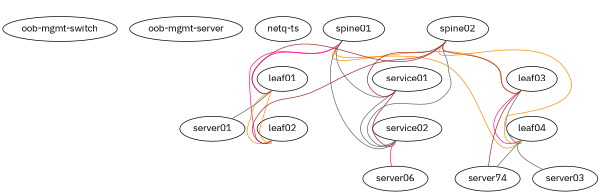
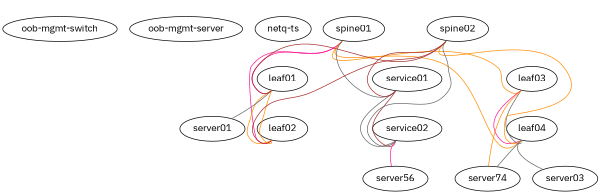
  graph {
    fontname="IBM Plex Sans"
    node [fontname="IBM Plex Sans" function=host version="3.7.9"]
    edge [color=gray40 fontname="IBM Plex Sans" headport=swp53 tailport=swp2]
    "oob-mgmt-switch" [function="oob-switch" mgmt_ip="192.168.200.2" version=""]
    "oob-mgmt-server" [function="oob-server" mgmt_ip="192.168.200.1" version=""]
    "netq-ts" [cpu=4 memory=8192 mgmt_ip="192.168.200.250" os="cumulus/tscloud" ztp="./ztp/netq-cloud-ztp.sh" version=""]
    spine01 [function=spine]
    leaf01 [function=leaf]
    leaf02 [function=leaf]
    leaf03 [function=leaf]
    leaf04 [function=leaf]
    service01 [function=exit]
    service02 [function=exit]
    server01 [os="generic/ubuntu1804" version=""]
    n12 [label=server74 os="generic/ubuntu1804" version=""]
    server03 [os="generic/ubuntu1804" version=""]
-   server06 [os="generic/ubuntu1804" version=""]
+   server06 [os="generic/ubuntu1804" label=server56 version=""]
    spine02 [function=spine]
    spine01 -- leaf01 [color=deeppink tailport=swp1]
    spine01 -- leaf02 [color=deeppink]
    spine01 -- leaf03 [color=darkorange tailport=swp17]
    spine01 -- leaf04 [color=darkorange tailport=swp18]
    spine01 -- service01 [headport=swp31 tailport=swp63]
-   spine01 -- service02 [headport=swp31 tailport=swp64]
    leaf01 -- leaf02 [color=darkorange headport=swp49 tailport=swp49]
    leaf01 -- leaf02 [color=darkorange headport=swp52 tailport=swp52]
    leaf01 -- server01 [headport=eth1 tailport=swp1]
    leaf03 -- leaf04 [color=deeppink headport=swp49 tailport=swp49]
    leaf03 -- leaf04 [headport=swp52 tailport=swp52]
-   leaf03 -- n12 [color=brown headport=eth1]
+   leaf03 -- n12 [color=darkorange headport=eth1]
    leaf04 -- n12 [headport=eth2]
    leaf04 -- server03 [headport=eth2 tailport=swp1]
    service01 -- service02 [headport=swp20 tailport=swp20]
    service01 -- service02 [color=brown headport=swp21 tailport=swp21]
    service02 -- server06 [color=deeppink headport=eth2]
    spine02 -- leaf01 [color=brown headport=swp54 tailport=swp1]
    spine02 -- leaf02 [color=brown headport=swp54]
-   spine02 -- leaf03 [color=brown headport=swp54 tailport=swp17]
    spine02 -- leaf04 [color=darkorange headport=swp54 tailport=swp18]
    spine02 -- service01 [color=brown headport=swp32 tailport=swp63]
    spine02 -- service02 [headport=swp32 tailport=swp64]
  }
